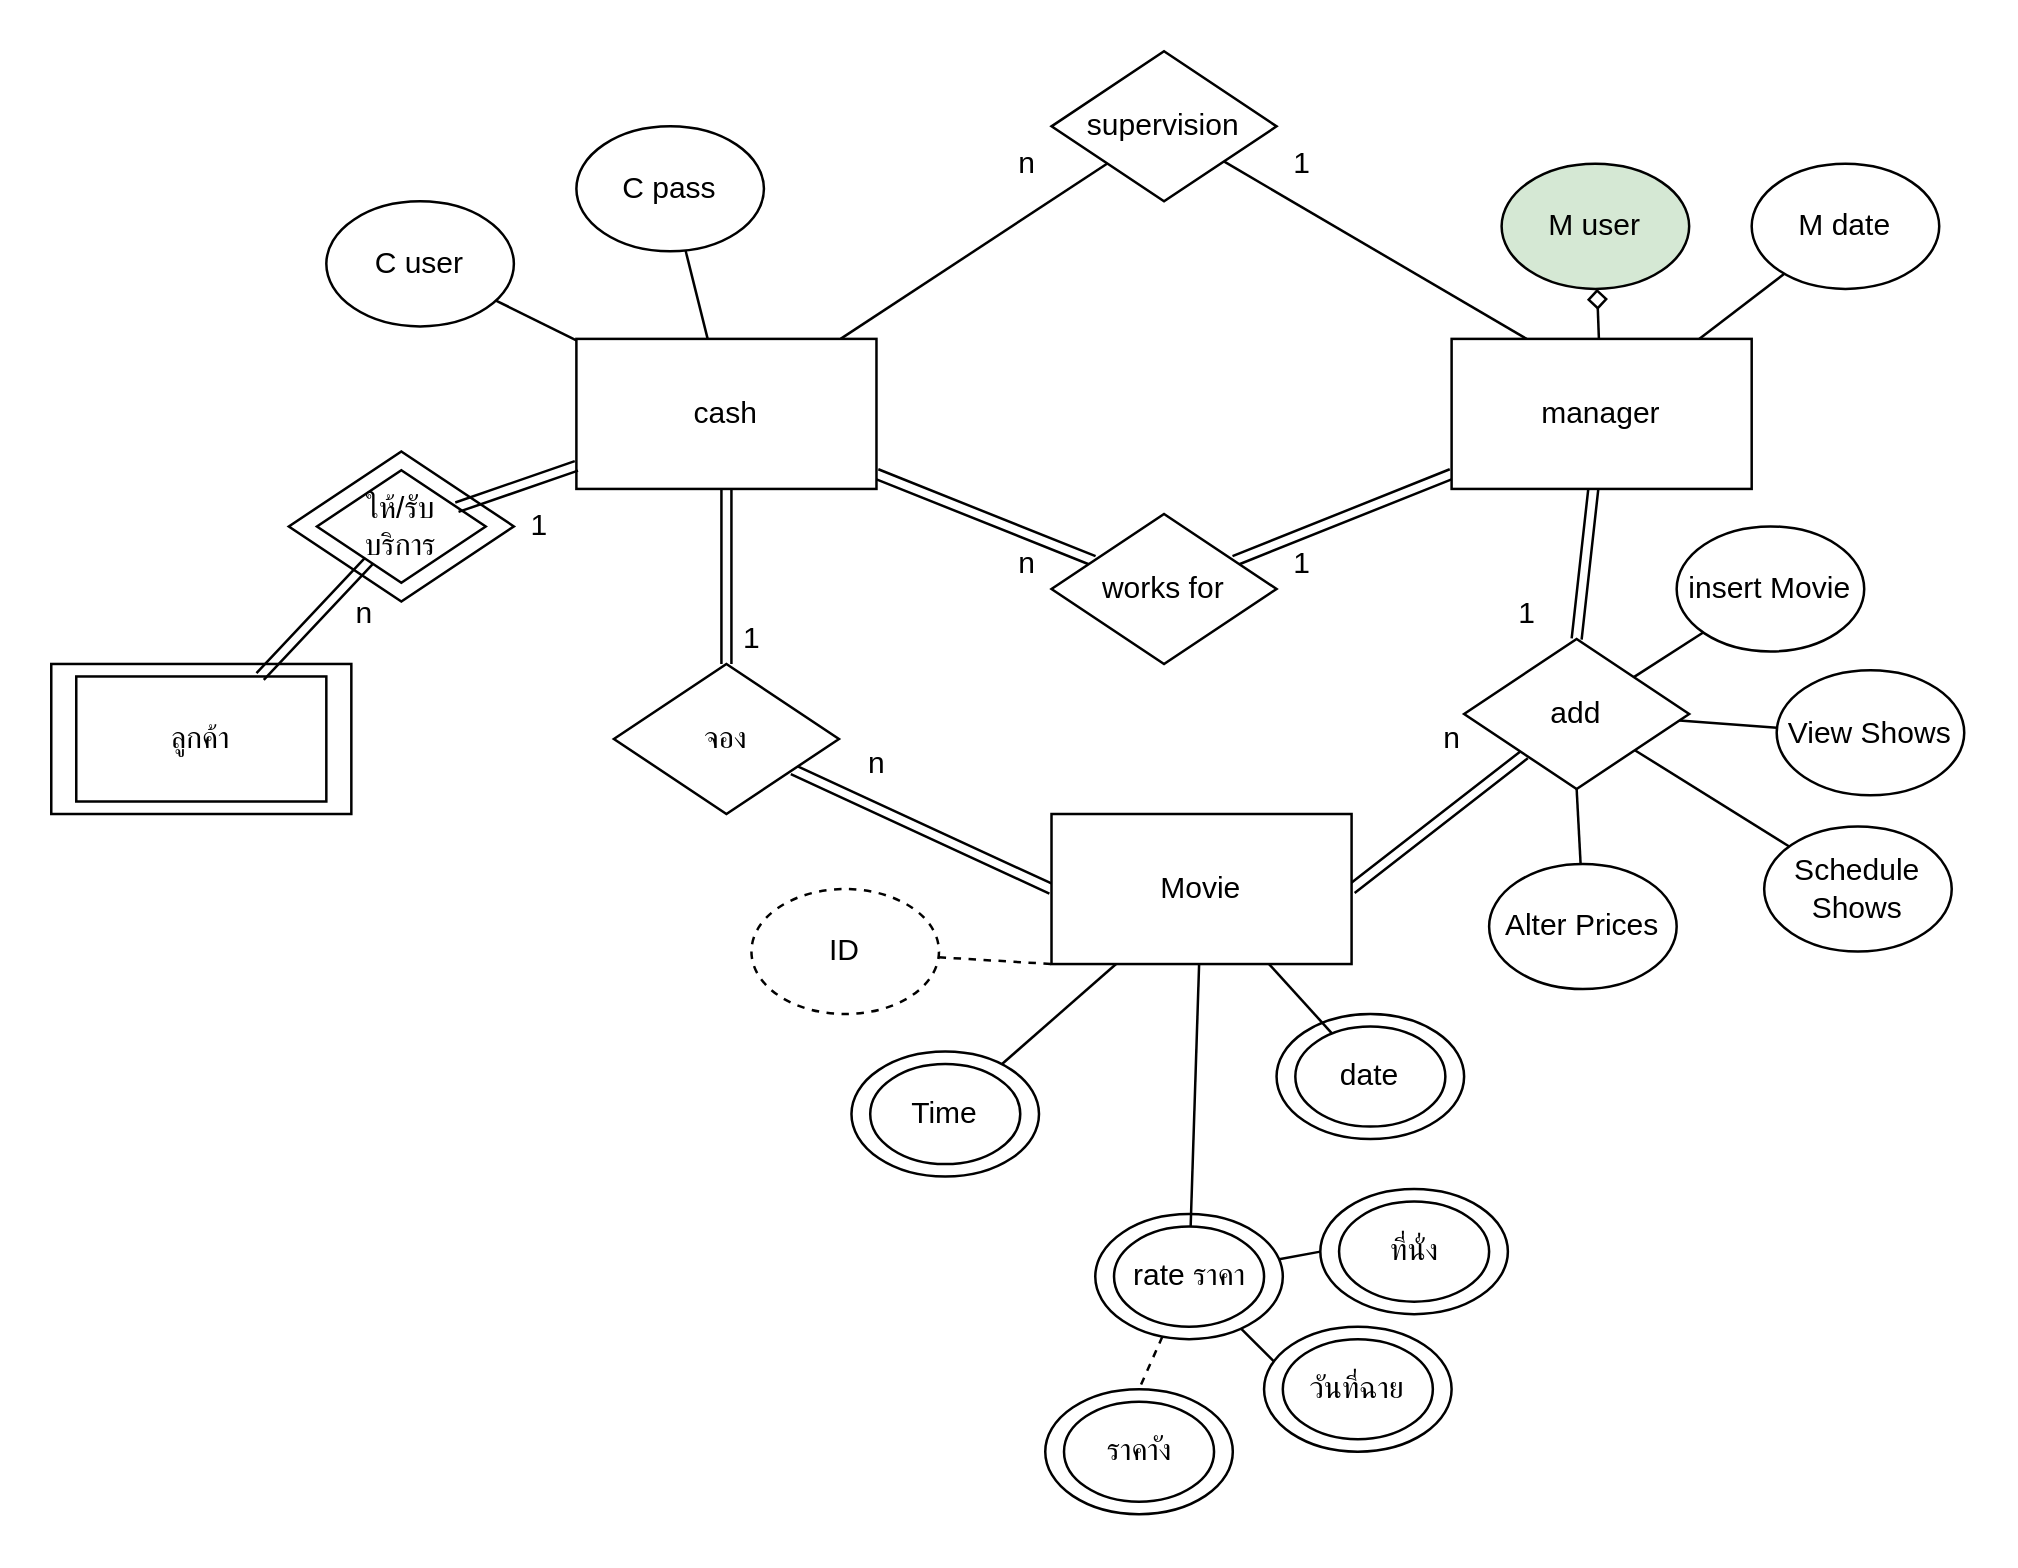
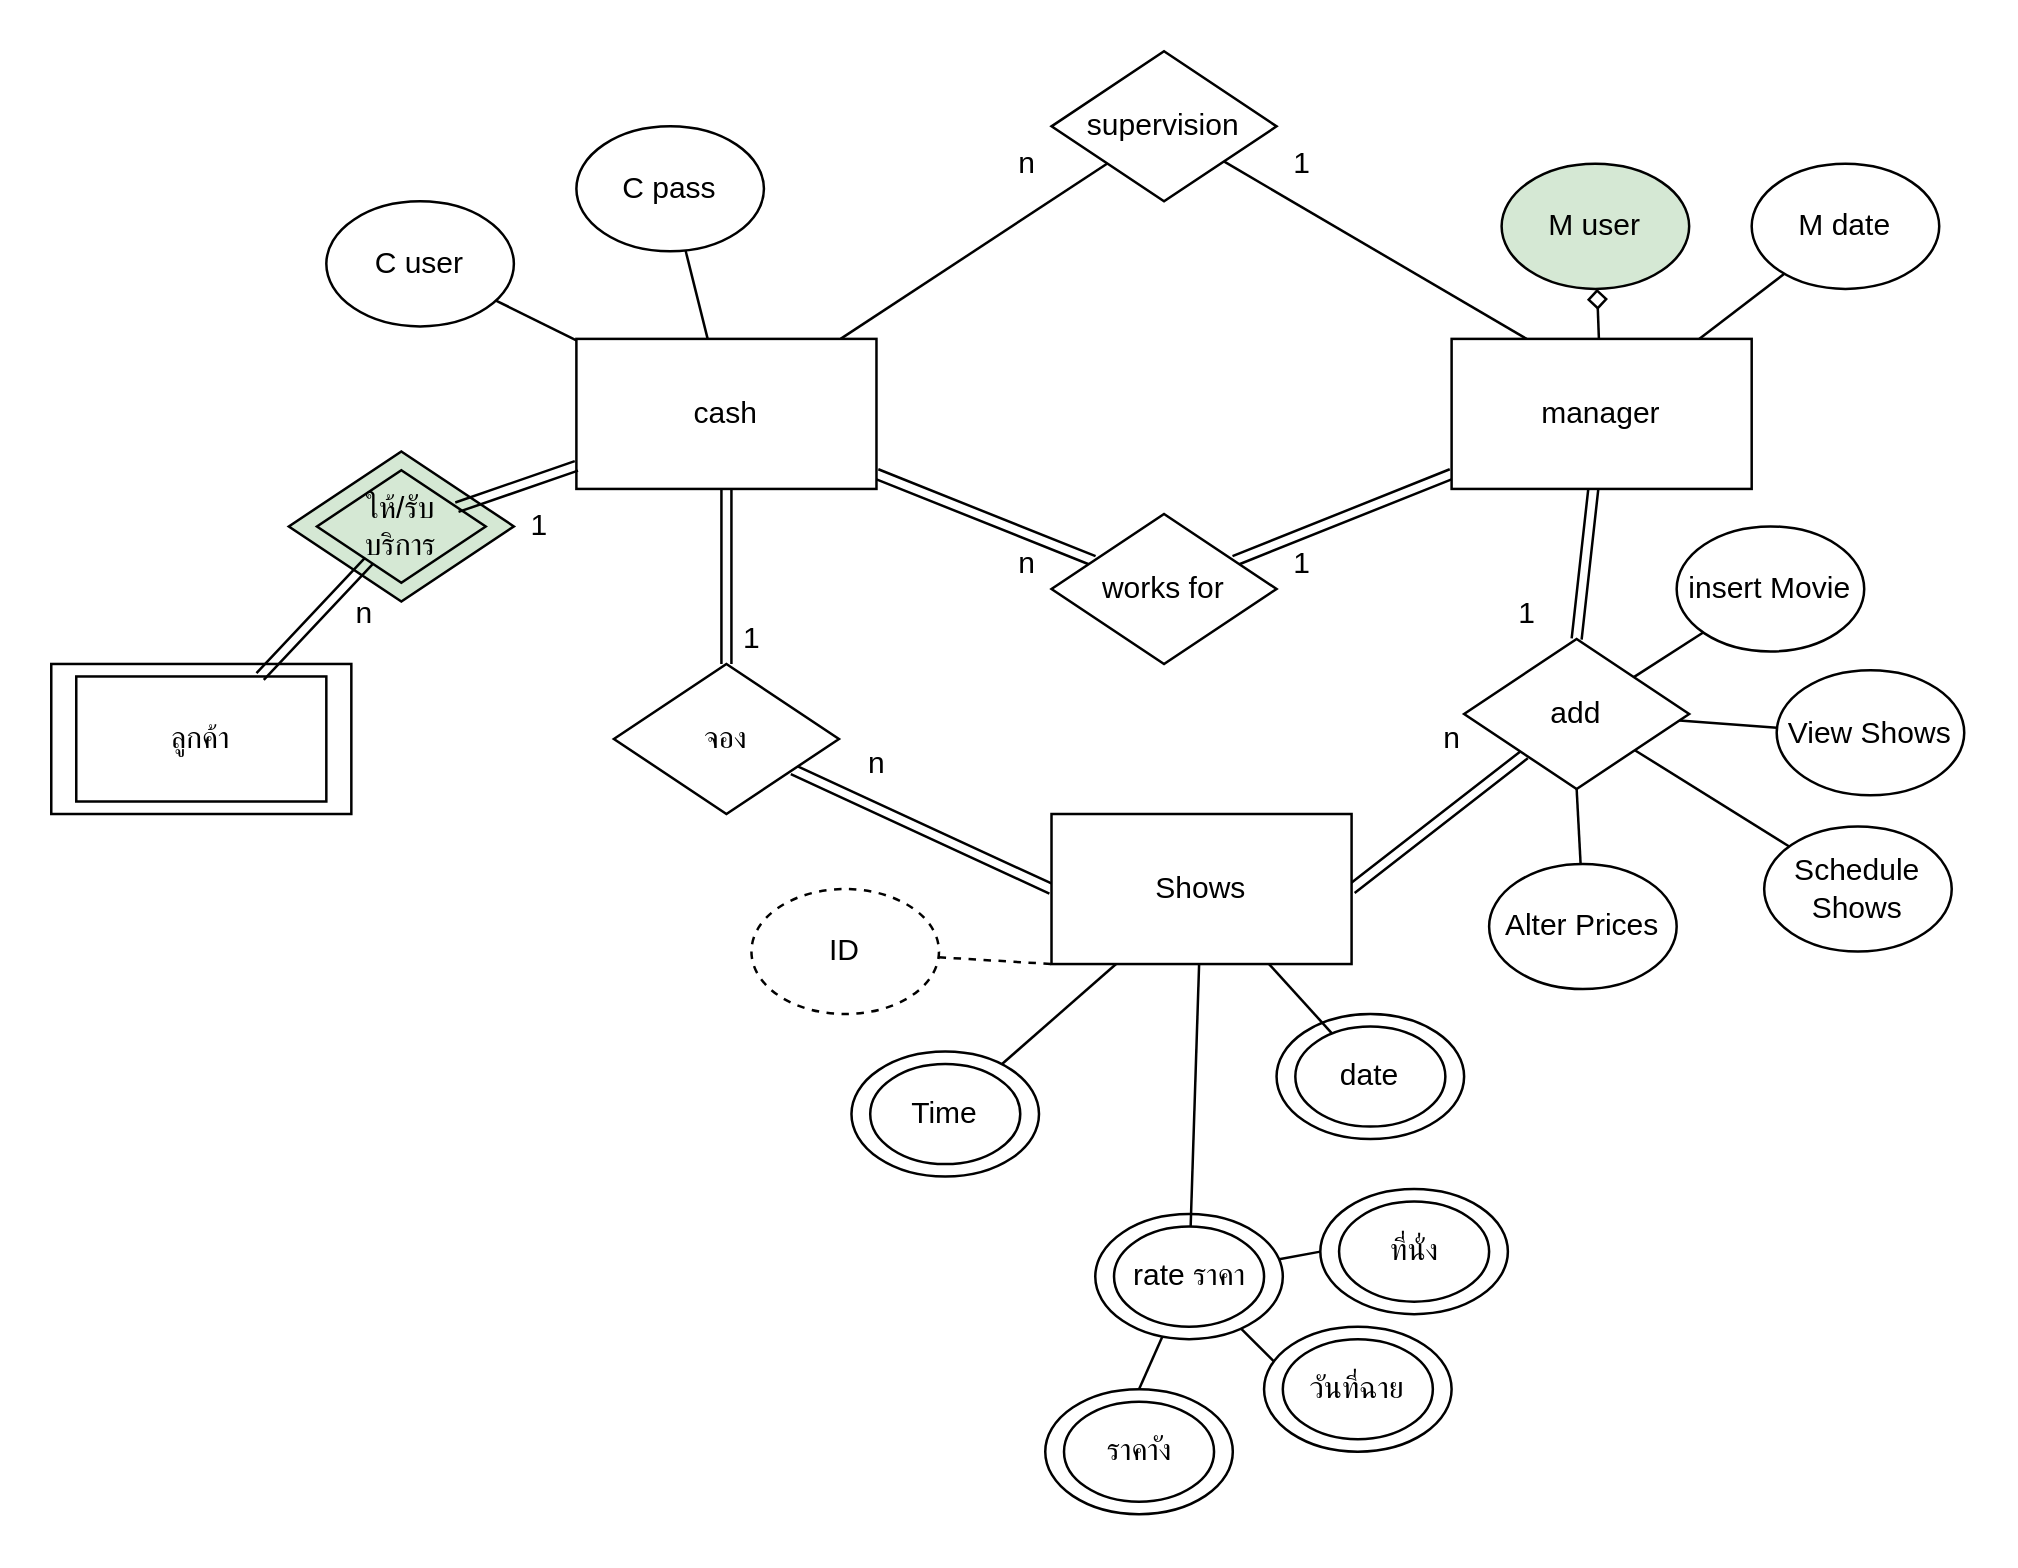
  <mxCell id="0" />
  <mxCell id="1" parent="0" />
- <mxCell id="2" value="ให้/รับ&lt;br&gt;บริการ" style="rhombus;whiteSpace=wrap;html=1;" vertex="1" parent="1"><mxGeometry x="115" y="180" width="90" height="60" as="geometry" /></mxCell>
+ <mxCell id="2" value="ให้/รับ&lt;br&gt;บริการ" style="rhombus;whiteSpace=wrap;html=1;fillColor=#d5e8d4;" vertex="1" parent="1"><mxGeometry x="115" y="180" width="90" height="60" as="geometry" /></mxCell>
  <mxCell id="3" value="ลูกค้า" style="rounded=0;whiteSpace=wrap;html=1;" vertex="1" parent="1"><mxGeometry x="20" y="265" width="120" height="60" as="geometry" /></mxCell>
  <mxCell id="4" style="edgeStyle=none;html=1;endArrow=none;endFill=0;" edge="1" parent="1" source="7" target="15"><mxGeometry relative="1" as="geometry" /></mxCell>
  <mxCell id="5" style="edgeStyle=none;html=1;endArrow=none;endFill=0;shape=link;" edge="1" parent="1" source="7" target="9"><mxGeometry relative="1" as="geometry" /></mxCell>
  <mxCell id="6" style="edgeStyle=none;shape=link;html=1;entryX=0.5;entryY=0;entryDx=0;entryDy=0;endArrow=none;endFill=0;" edge="1" parent="1" source="7" target="25"><mxGeometry relative="1" as="geometry" /></mxCell>
  <mxCell id="7" value="cash" style="rounded=0;whiteSpace=wrap;html=1;" vertex="1" parent="1"><mxGeometry x="230" y="135" width="120" height="60" as="geometry" /></mxCell>
  <mxCell id="8" style="edgeStyle=none;shape=link;html=1;endArrow=none;endFill=0;" edge="1" parent="1" source="9" target="18"><mxGeometry relative="1" as="geometry" /></mxCell>
  <mxCell id="9" value="works for" style="rhombus;whiteSpace=wrap;html=1;" vertex="1" parent="1"><mxGeometry x="420" y="205" width="90" height="60" as="geometry" /></mxCell>
  <mxCell id="10" style="edgeStyle=none;html=1;endArrow=none;endFill=0;" edge="1" parent="1" source="11" target="7"><mxGeometry relative="1" as="geometry" /></mxCell>
  <mxCell id="11" value="C user" style="ellipse;whiteSpace=wrap;html=1;" vertex="1" parent="1"><mxGeometry x="130" y="80" width="75" height="50" as="geometry" /></mxCell>
  <mxCell id="12" style="edgeStyle=none;html=1;endArrow=none;endFill=0;" edge="1" parent="1" source="13" target="7"><mxGeometry relative="1" as="geometry" /></mxCell>
  <mxCell id="13" value="C pass" style="ellipse;whiteSpace=wrap;html=1;" vertex="1" parent="1"><mxGeometry x="230" y="50" width="75" height="50" as="geometry" /></mxCell>
  <mxCell id="14" style="edgeStyle=none;html=1;entryX=0.25;entryY=0;entryDx=0;entryDy=0;endArrow=none;endFill=0;" edge="1" parent="1" source="15" target="18"><mxGeometry relative="1" as="geometry" /></mxCell>
  <mxCell id="15" value="supervision" style="rhombus;whiteSpace=wrap;html=1;" vertex="1" parent="1"><mxGeometry x="420" y="20" width="90" height="60" as="geometry" /></mxCell>
  <mxCell id="16" style="edgeStyle=none;html=1;endArrow=diamond;endFill=0;" edge="1" parent="1" source="18" target="19"><mxGeometry relative="1" as="geometry" /></mxCell>
  <mxCell id="17" style="edgeStyle=none;html=1;entryX=0.5;entryY=0;entryDx=0;entryDy=0;endArrow=none;endFill=0;shape=link;" edge="1" parent="1" source="18" target="23"><mxGeometry relative="1" as="geometry" /></mxCell>
  <mxCell id="18" value="manager" style="rounded=0;whiteSpace=wrap;html=1;" vertex="1" parent="1"><mxGeometry x="580" y="135" width="120" height="60" as="geometry" /></mxCell>
  <mxCell id="19" value="M user" style="ellipse;whiteSpace=wrap;html=1;fillColor=#d5e8d4;" vertex="1" parent="1"><mxGeometry x="600" y="65" width="75" height="50" as="geometry" /></mxCell>
  <mxCell id="20" style="edgeStyle=none;html=1;endArrow=none;endFill=0;" edge="1" parent="1" source="21" target="18"><mxGeometry relative="1" as="geometry" /></mxCell>
  <mxCell id="21" value="M date" style="ellipse;whiteSpace=wrap;html=1;" vertex="1" parent="1"><mxGeometry x="700" y="65" width="75" height="50" as="geometry" /></mxCell>
  <mxCell id="22" style="edgeStyle=none;shape=link;html=1;entryX=1;entryY=0.5;entryDx=0;entryDy=0;endArrow=none;endFill=0;" edge="1" parent="1" source="23" target="26"><mxGeometry relative="1" as="geometry" /></mxCell>
  <mxCell id="23" value="add" style="rhombus;whiteSpace=wrap;html=1;" vertex="1" parent="1"><mxGeometry x="585" y="255" width="90" height="60" as="geometry" /></mxCell>
  <mxCell id="24" style="edgeStyle=none;shape=link;html=1;entryX=0;entryY=0.5;entryDx=0;entryDy=0;endArrow=none;endFill=0;" edge="1" parent="1" source="25" target="26"><mxGeometry relative="1" as="geometry" /></mxCell>
  <mxCell id="25" value="จอง" style="rhombus;whiteSpace=wrap;html=1;" vertex="1" parent="1"><mxGeometry x="245" y="265" width="90" height="60" as="geometry" /></mxCell>
- <mxCell id="26" value="Movie" style="rounded=0;whiteSpace=wrap;html=1;" vertex="1" parent="1"><mxGeometry x="420" y="325" width="120" height="60" as="geometry" /></mxCell>
+ <mxCell id="26" value="Shows" style="rounded=0;whiteSpace=wrap;html=1;" vertex="1" parent="1"><mxGeometry x="420" y="325" width="120" height="60" as="geometry" /></mxCell>
  <mxCell id="27" style="edgeStyle=none;html=1;endArrow=none;endFill=0;" edge="1" parent="1" source="28" target="26"><mxGeometry relative="1" as="geometry" /></mxCell>
  <mxCell id="28" value="Time" style="ellipse;whiteSpace=wrap;html=1;" vertex="1" parent="1"><mxGeometry x="340" y="420" width="75" height="50" as="geometry" /></mxCell>
  <mxCell id="29" value="date" style="ellipse;whiteSpace=wrap;html=1;" vertex="1" parent="1"><mxGeometry x="510" y="405" width="75" height="50" as="geometry" /></mxCell>
  <mxCell id="30" style="edgeStyle=none;html=1;entryX=0;entryY=1;entryDx=0;entryDy=0;endArrow=none;endFill=0;dashed=1;" edge="1" parent="1" source="31" target="26"><mxGeometry relative="1" as="geometry" /></mxCell>
  <mxCell id="31" value="ID" style="ellipse;whiteSpace=wrap;html=1;dashed=1;" vertex="1" parent="1"><mxGeometry x="300" y="355" width="75" height="50" as="geometry" /></mxCell>
- <mxCell id="32" style="edgeStyle=none;html=1;entryX=0.5;entryY=0;entryDx=0;entryDy=0;endArrow=none;endFill=0;dashed=1;" edge="1" parent="1" source="35" target="38"><mxGeometry relative="1" as="geometry" /></mxCell>
+ <mxCell id="32" style="edgeStyle=none;html=1;entryX=0.5;entryY=0;entryDx=0;entryDy=0;endArrow=none;endFill=0;" edge="1" parent="1" source="35" target="38"><mxGeometry relative="1" as="geometry" /></mxCell>
  <mxCell id="33" style="edgeStyle=none;html=1;entryX=0.067;entryY=0.3;entryDx=0;entryDy=0;entryPerimeter=0;endArrow=none;endFill=0;" edge="1" parent="1" source="35" target="37"><mxGeometry relative="1" as="geometry" /></mxCell>
  <mxCell id="34" style="edgeStyle=none;html=1;entryX=0;entryY=0.5;entryDx=0;entryDy=0;endArrow=none;endFill=0;" edge="1" parent="1" source="35" target="36"><mxGeometry relative="1" as="geometry" /></mxCell>
  <mxCell id="35" value="rate ราคา" style="ellipse;whiteSpace=wrap;html=1;" vertex="1" parent="1"><mxGeometry x="437.5" y="485" width="75" height="50" as="geometry" /></mxCell>
  <mxCell id="36" value="ที่นั่ง" style="ellipse;whiteSpace=wrap;html=1;" vertex="1" parent="1"><mxGeometry x="527.5" y="475" width="75" height="50" as="geometry" /></mxCell>
  <mxCell id="37" value="วันที่ฉาย" style="ellipse;whiteSpace=wrap;html=1;" vertex="1" parent="1"><mxGeometry x="505" y="530" width="75" height="50" as="geometry" /></mxCell>
  <mxCell id="38" value="ราคาัง" style="ellipse;whiteSpace=wrap;html=1;" vertex="1" parent="1"><mxGeometry x="417.5" y="555" width="75" height="50" as="geometry" /></mxCell>
  <mxCell id="39" style="edgeStyle=none;shape=link;html=1;endArrow=none;endFill=0;" edge="1" parent="1" source="40" target="42"><mxGeometry relative="1" as="geometry" /></mxCell>
  <mxCell id="40" value="" style="rounded=0;whiteSpace=wrap;html=1;fillColor=none;" vertex="1" parent="1"><mxGeometry x="30" y="270" width="100" height="50" as="geometry" /></mxCell>
  <mxCell id="41" style="edgeStyle=none;html=1;endArrow=none;endFill=0;shape=link;" edge="1" parent="1" source="42" target="7"><mxGeometry relative="1" as="geometry" /></mxCell>
  <mxCell id="42" value="" style="rhombus;whiteSpace=wrap;html=1;fillColor=none;" vertex="1" parent="1"><mxGeometry x="126.25" y="187.5" width="67.5" height="45" as="geometry" /></mxCell>
  <mxCell id="43" style="edgeStyle=none;html=1;endArrow=none;endFill=0;" edge="1" parent="1" source="44" target="26"><mxGeometry relative="1" as="geometry" /></mxCell>
  <mxCell id="44" value="" style="ellipse;whiteSpace=wrap;html=1;fillColor=none;" vertex="1" parent="1"><mxGeometry x="517.5" y="410" width="60" height="40" as="geometry" /></mxCell>
  <mxCell id="45" value="" style="ellipse;whiteSpace=wrap;html=1;fillColor=none;" vertex="1" parent="1"><mxGeometry x="347.5" y="425" width="60" height="40" as="geometry" /></mxCell>
  <mxCell id="46" value="" style="ellipse;whiteSpace=wrap;html=1;fillColor=none;" vertex="1" parent="1"><mxGeometry x="535" y="480" width="60" height="40" as="geometry" /></mxCell>
  <mxCell id="47" style="edgeStyle=none;html=1;endArrow=none;endFill=0;" edge="1" parent="1" source="48" target="26"><mxGeometry relative="1" as="geometry" /></mxCell>
  <mxCell id="48" value="" style="ellipse;whiteSpace=wrap;html=1;fillColor=none;" vertex="1" parent="1"><mxGeometry x="445" y="490" width="60" height="40" as="geometry" /></mxCell>
  <mxCell id="49" value="" style="ellipse;whiteSpace=wrap;html=1;fillColor=none;" vertex="1" parent="1"><mxGeometry x="425" y="560" width="60" height="40" as="geometry" /></mxCell>
  <mxCell id="50" value="" style="ellipse;whiteSpace=wrap;html=1;fillColor=none;" vertex="1" parent="1"><mxGeometry x="512.5" y="535" width="60" height="40" as="geometry" /></mxCell>
  <mxCell id="51" value="1" style="text;html=1;align=center;verticalAlign=middle;resizable=0;points=[];autosize=1;strokeColor=none;fillColor=none;" vertex="1" parent="1"><mxGeometry x="200" y="195" width="30" height="30" as="geometry" /></mxCell>
  <mxCell id="52" value="n" style="text;html=1;align=center;verticalAlign=middle;resizable=0;points=[];autosize=1;strokeColor=none;fillColor=none;" vertex="1" parent="1"><mxGeometry x="130" y="230" width="30" height="30" as="geometry" /></mxCell>
  <mxCell id="53" value="n" style="text;html=1;align=center;verticalAlign=middle;resizable=0;points=[];autosize=1;strokeColor=none;fillColor=none;" vertex="1" parent="1"><mxGeometry x="395" y="50" width="30" height="30" as="geometry" /></mxCell>
  <mxCell id="54" value="1" style="text;html=1;align=center;verticalAlign=middle;resizable=0;points=[];autosize=1;strokeColor=none;fillColor=none;" vertex="1" parent="1"><mxGeometry x="505" y="50" width="30" height="30" as="geometry" /></mxCell>
  <mxCell id="55" value="n" style="text;html=1;align=center;verticalAlign=middle;resizable=0;points=[];autosize=1;strokeColor=none;fillColor=none;" vertex="1" parent="1"><mxGeometry x="395" y="210" width="30" height="30" as="geometry" /></mxCell>
  <mxCell id="56" value="1" style="text;html=1;align=center;verticalAlign=middle;resizable=0;points=[];autosize=1;strokeColor=none;fillColor=none;" vertex="1" parent="1"><mxGeometry x="505" y="210" width="30" height="30" as="geometry" /></mxCell>
  <mxCell id="57" value="1" style="text;html=1;align=center;verticalAlign=middle;resizable=0;points=[];autosize=1;strokeColor=none;fillColor=none;" vertex="1" parent="1"><mxGeometry x="285" y="240" width="30" height="30" as="geometry" /></mxCell>
  <mxCell id="58" value="n" style="text;html=1;align=center;verticalAlign=middle;resizable=0;points=[];autosize=1;strokeColor=none;fillColor=none;" vertex="1" parent="1"><mxGeometry x="335" y="290" width="30" height="30" as="geometry" /></mxCell>
  <mxCell id="59" value="n" style="text;html=1;align=center;verticalAlign=middle;resizable=0;points=[];autosize=1;strokeColor=none;fillColor=none;" vertex="1" parent="1"><mxGeometry x="565" y="280" width="30" height="30" as="geometry" /></mxCell>
  <mxCell id="60" value="1" style="text;html=1;align=center;verticalAlign=middle;resizable=0;points=[];autosize=1;strokeColor=none;fillColor=none;" vertex="1" parent="1"><mxGeometry x="595" y="230" width="30" height="30" as="geometry" /></mxCell>
  <mxCell id="61" style="edgeStyle=none;html=1;endArrow=none;endFill=0;" edge="1" parent="1" source="62" target="23"><mxGeometry relative="1" as="geometry" /></mxCell>
  <mxCell id="62" value="insert Movie" style="ellipse;whiteSpace=wrap;html=1;" vertex="1" parent="1"><mxGeometry x="670" y="210" width="75" height="50" as="geometry" /></mxCell>
  <mxCell id="63" style="edgeStyle=none;html=1;endArrow=none;endFill=0;" edge="1" parent="1" source="64" target="23"><mxGeometry relative="1" as="geometry" /></mxCell>
  <mxCell id="64" value="View Shows" style="ellipse;whiteSpace=wrap;html=1;" vertex="1" parent="1"><mxGeometry x="710" y="267.5" width="75" height="50" as="geometry" /></mxCell>
  <mxCell id="65" style="edgeStyle=none;html=1;endArrow=none;endFill=0;" edge="1" parent="1" source="66" target="23"><mxGeometry relative="1" as="geometry" /></mxCell>
  <mxCell id="66" value="Schedule Shows" style="ellipse;whiteSpace=wrap;html=1;" vertex="1" parent="1"><mxGeometry x="705" y="330" width="75" height="50" as="geometry" /></mxCell>
  <mxCell id="67" style="edgeStyle=none;html=1;entryX=0.5;entryY=1;entryDx=0;entryDy=0;endArrow=none;endFill=0;" edge="1" parent="1" source="68" target="23"><mxGeometry relative="1" as="geometry" /></mxCell>
  <mxCell id="68" value="Alter Prices" style="ellipse;whiteSpace=wrap;html=1;" vertex="1" parent="1"><mxGeometry x="595" y="345" width="75" height="50" as="geometry" /></mxCell>
